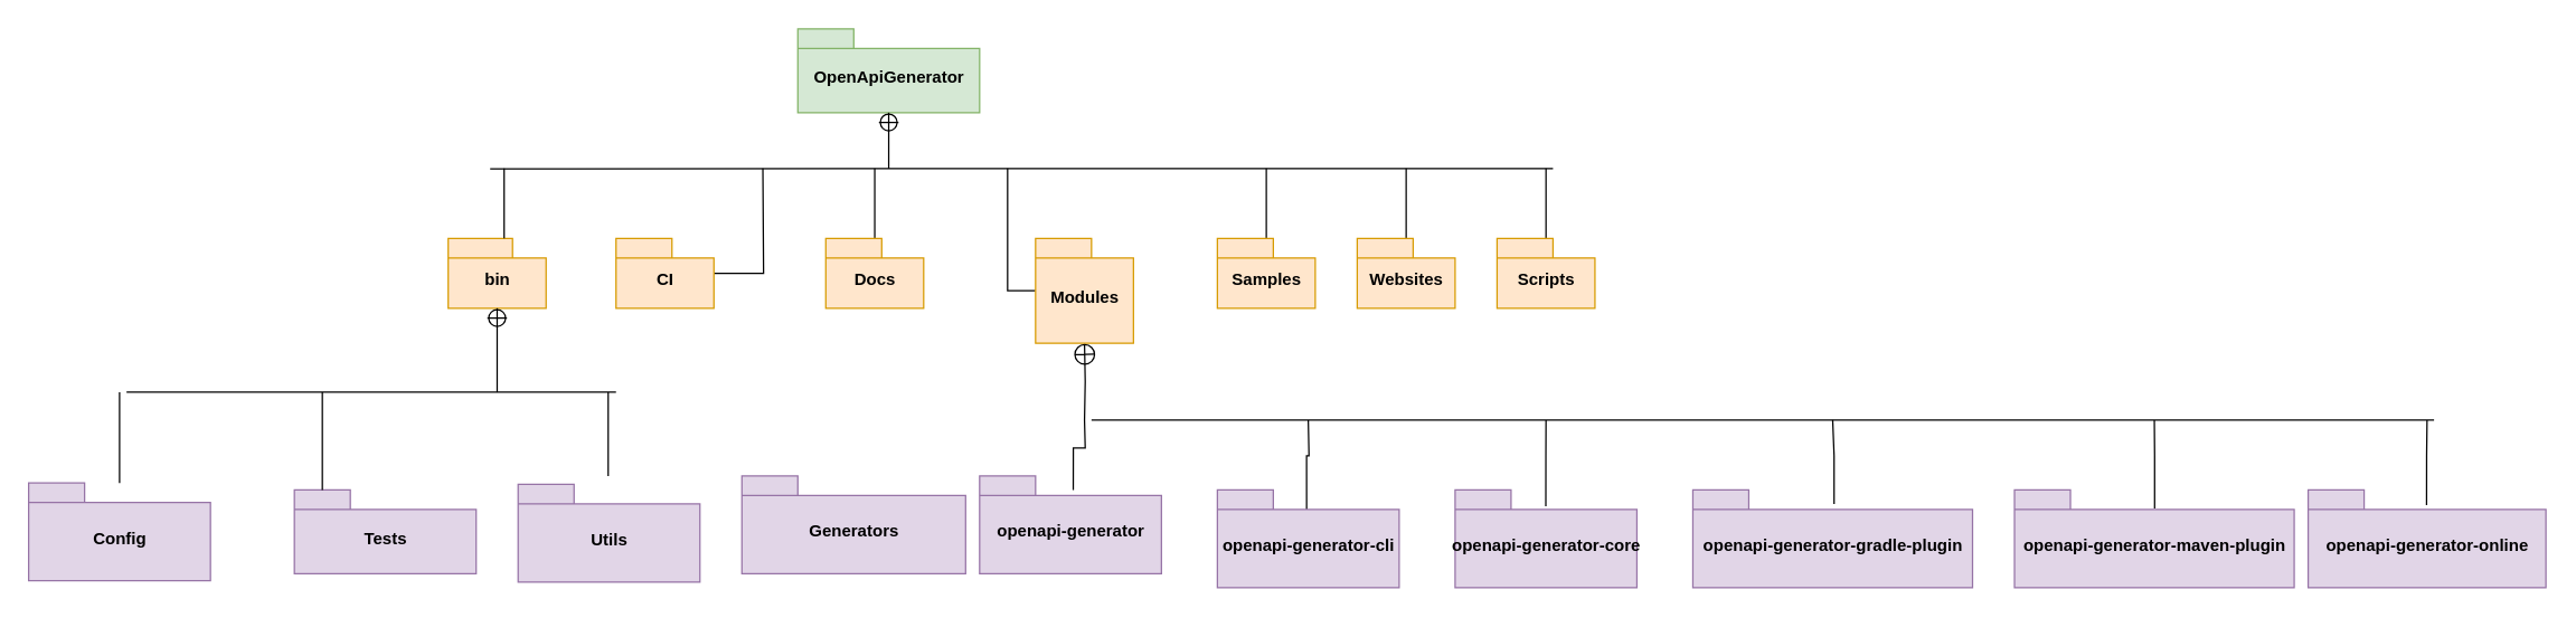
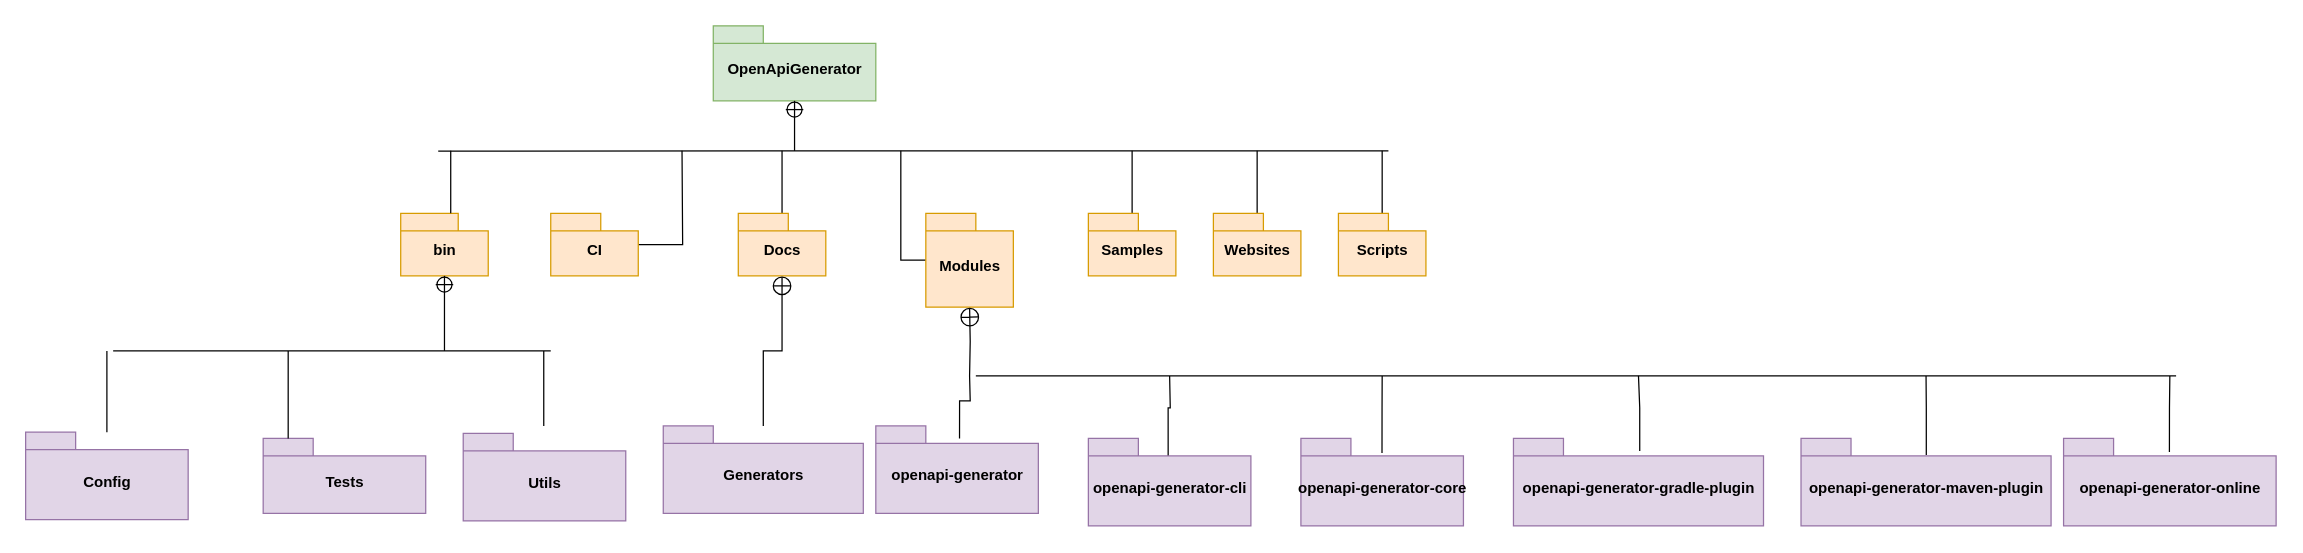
  <mxCell id="0" />
  <mxCell id="1" parent="0" />
  <mxCell id="2" value="bin" style="shape=folder;fontStyle=1;spacingTop=10;tabWidth=46;tabHeight=14;tabPosition=left;html=1;fillColor=#ffe6cc;strokeColor=#d79b00;" vertex="1" parent="1"><mxGeometry x="320" y="170" width="70" height="50" as="geometry" /></mxCell>
  <mxCell id="3" style="edgeStyle=orthogonalEdgeStyle;rounded=0;orthogonalLoop=1;jettySize=auto;html=1;endArrow=none;endFill=0;" edge="1" parent="1" source="4"><mxGeometry relative="1" as="geometry"><mxPoint x="545" y="120" as="targetPoint" /></mxGeometry></mxCell>
  <mxCell id="4" value="CI" style="shape=folder;fontStyle=1;spacingTop=10;tabWidth=40;tabHeight=14;tabPosition=left;html=1;fillColor=#ffe6cc;strokeColor=#d79b00;" vertex="1" parent="1"><mxGeometry y="170" width="70" height="50" as="geometry" x="440" /></mxCell>
  <mxCell id="5" style="edgeStyle=orthogonalEdgeStyle;rounded=0;orthogonalLoop=1;jettySize=auto;html=1;endArrow=none;endFill=0;" edge="1" parent="1" source="6"><mxGeometry relative="1" as="geometry"><mxPoint x="625" y="120" as="targetPoint" /></mxGeometry></mxCell>
  <mxCell id="6" value="Docs" style="shape=folder;fontStyle=1;spacingTop=10;tabWidth=40;tabHeight=14;tabPosition=left;html=1;fillColor=#ffe6cc;strokeColor=#d79b00;" vertex="1" parent="1"><mxGeometry x="590" y="170" width="70" height="50" as="geometry" /></mxCell>
  <mxCell id="7" style="edgeStyle=orthogonalEdgeStyle;rounded=0;orthogonalLoop=1;jettySize=auto;html=1;endArrow=none;endFill=0;" edge="1" parent="1" source="8"><mxGeometry relative="1" as="geometry"><mxPoint x="720" y="120" as="targetPoint" /></mxGeometry></mxCell>
  <mxCell id="8" value="Modules" style="shape=folder;fontStyle=1;spacingTop=10;tabWidth=40;tabHeight=14;tabPosition=left;html=1;fillColor=#ffe6cc;strokeColor=#d79b00;" vertex="1" parent="1"><mxGeometry x="740" y="170" width="70" height="75" as="geometry" /></mxCell>
  <mxCell id="9" style="edgeStyle=orthogonalEdgeStyle;rounded=0;orthogonalLoop=1;jettySize=auto;html=1;endArrow=none;endFill=0;" edge="1" parent="1" source="10"><mxGeometry relative="1" as="geometry"><mxPoint x="905" y="120" as="targetPoint" /></mxGeometry></mxCell>
  <mxCell id="10" value="Samples" style="shape=folder;fontStyle=1;spacingTop=10;tabWidth=40;tabHeight=14;tabPosition=left;html=1;fillColor=#ffe6cc;strokeColor=#d79b00;" vertex="1" parent="1"><mxGeometry x="870" y="170" width="70" height="50" as="geometry" /></mxCell>
  <mxCell id="11" style="edgeStyle=orthogonalEdgeStyle;rounded=0;orthogonalLoop=1;jettySize=auto;html=1;endArrow=none;endFill=0;" edge="1" parent="1" source="12"><mxGeometry relative="1" as="geometry"><mxPoint x="1105" y="120" as="targetPoint" /></mxGeometry></mxCell>
  <mxCell id="12" value="Scripts" style="shape=folder;fontStyle=1;spacingTop=10;tabWidth=40;tabHeight=14;tabPosition=left;html=1;fillColor=#ffe6cc;strokeColor=#d79b00;" vertex="1" parent="1"><mxGeometry x="1070" y="170" width="70" height="50" as="geometry" /></mxCell>
  <mxCell id="13" style="edgeStyle=orthogonalEdgeStyle;rounded=0;orthogonalLoop=1;jettySize=auto;html=1;endArrow=none;endFill=0;" edge="1" parent="1" source="14"><mxGeometry relative="1" as="geometry"><mxPoint x="1005" y="120" as="targetPoint" /></mxGeometry></mxCell>
  <mxCell id="14" value="Websites" style="shape=folder;fontStyle=1;spacingTop=10;tabWidth=40;tabHeight=14;tabPosition=left;html=1;fillColor=#ffe6cc;strokeColor=#d79b00;" vertex="1" parent="1"><mxGeometry x="970" y="170" width="70" height="50" as="geometry" /></mxCell>
  <mxCell id="15" style="edgeStyle=orthogonalEdgeStyle;rounded=0;orthogonalLoop=1;jettySize=auto;html=1;endArrow=none;endFill=0;" edge="1" parent="1" source="16"><mxGeometry relative="1" as="geometry"><mxPoint x="85" y="280" as="targetPoint" /></mxGeometry></mxCell>
  <mxCell id="16" value="Config&lt;span style=&quot;color: rgba(0 , 0 , 0 , 0) ; font-family: monospace ; font-size: 0px ; font-weight: 400&quot;&gt;%3CmxGraphModel%3E%3Croot%3E%3CmxCell%20id%3D%220%22%2F%3E%3CmxCell%20id%3D%221%22%20parent%3D%220%22%2F%3E%3CmxCell%20id%3D%222%22%20value%3D%22bin%22%20style%3D%22shape%3Dfolder%3BfontStyle%3D1%3BspacingTop%3D10%3BtabWidth%3D40%3BtabHeight%3D14%3BtabPosition%3Dleft%3Bhtml%3D1%3B%22%20vertex%3D%221%22%20parent%3D%221%22%3E%3CmxGeometry%20x%3D%2220%22%20y%3D%2260%22%20width%3D%2270%22%20height%3D%2250%22%20as%3D%22geometry%22%2F%3E%3C%2FmxCell%3E%3C%2Froot%3E%3C%2FmxGraphModel%3E&lt;/span&gt;" style="shape=folder;fontStyle=1;spacingTop=10;tabWidth=40;tabHeight=14;tabPosition=left;html=1;fillColor=#e1d5e7;strokeColor=#9673a6;" vertex="1" parent="1"><mxGeometry x="20" y="345" width="130" height="70" as="geometry" /></mxCell>
  <mxCell id="17" value="Tests" style="shape=folder;fontStyle=1;spacingTop=10;tabWidth=40;tabHeight=14;tabPosition=left;html=1;fillColor=#e1d5e7;strokeColor=#9673a6;" vertex="1" parent="1"><mxGeometry x="210" y="350" width="130" height="60" as="geometry" /></mxCell>
  <mxCell id="18" value="Utils" style="shape=folder;fontStyle=1;spacingTop=10;tabWidth=40;tabHeight=14;tabPosition=left;html=1;fillColor=#e1d5e7;strokeColor=#9673a6;" vertex="1" parent="1"><mxGeometry x="370" y="346" width="130" height="70" as="geometry" /></mxCell>
  <mxCell id="19" value="" style="edgeStyle=none;html=1;startArrow=sysMLPackCont;startSize=12;endArrow=none;exitX=0.5;exitY=1;exitDx=0;exitDy=0;exitPerimeter=0;" edge="1" parent="1" source="2"><mxGeometry width="160" relative="1" as="geometry"><mxPoint x="420" y="368.82" as="sourcePoint" /><mxPoint x="355" y="280" as="targetPoint" /></mxGeometry></mxCell>
  <mxCell id="20" value="OpenApiGenerator" style="shape=folder;fontStyle=1;spacingTop=10;tabWidth=40;tabHeight=14;tabPosition=left;html=1;fillColor=#d5e8d4;strokeColor=#82b366;" vertex="1" parent="1"><mxGeometry x="570" y="20" width="130" height="60" as="geometry" /></mxCell>
  <mxCell id="21" value="" style="edgeStyle=none;html=1;startArrow=sysMLPackCont;startSize=12;endArrow=none;exitX=0.5;exitY=1;exitDx=0;exitDy=0;exitPerimeter=0;" edge="1" parent="1" source="20"><mxGeometry width="160" relative="1" as="geometry"><mxPoint x="650" y="90" as="sourcePoint" /><mxPoint x="635" y="120" as="targetPoint" /></mxGeometry></mxCell>
  <mxCell id="22" value="" style="endArrow=none;html=1;" edge="1" parent="1"><mxGeometry width="50" height="50" relative="1" as="geometry"><mxPoint x="90" y="280" as="sourcePoint" /><mxPoint y="280" as="targetPoint" x="440" /></mxGeometry></mxCell>
  <mxCell id="23" value="" style="endArrow=none;html=1;exitX=0;exitY=0;exitDx=20;exitDy=0;exitPerimeter=0;" edge="1" parent="1" source="17"><mxGeometry width="50" height="50" relative="1" as="geometry"><mxPoint x="270" y="370" as="sourcePoint" /><mxPoint x="230" y="280" as="targetPoint" /></mxGeometry></mxCell>
  <mxCell id="24" value="" style="endArrow=none;html=1;exitX=0;exitY=0;exitDx=20;exitDy=0;exitPerimeter=0;" edge="1" parent="1"><mxGeometry width="50" height="50" relative="1" as="geometry"><mxPoint x="434.41" y="340" as="sourcePoint" /><mxPoint x="434.41" y="280" as="targetPoint" /></mxGeometry></mxCell>
  <mxCell id="25" value="" style="endArrow=none;html=1;" edge="1" parent="1"><mxGeometry width="50" height="50" relative="1" as="geometry"><mxPoint x="350" y="120.18" as="sourcePoint" /><mxPoint x="1110" y="120" as="targetPoint" /></mxGeometry></mxCell>
  <mxCell id="26" value="" style="endArrow=none;html=1;exitX=0;exitY=0;exitDx=40;exitDy=0;exitPerimeter=0;" edge="1" parent="1" source="2"><mxGeometry width="50" height="50" relative="1" as="geometry"><mxPoint x="360" y="150" as="sourcePoint" /><mxPoint x="360" y="120" as="targetPoint" /></mxGeometry></mxCell>
+ <mxCell id="27" style="edgeStyle=orthogonalEdgeStyle;rounded=0;orthogonalLoop=1;jettySize=auto;html=1;entryX=0.5;entryY=1;entryDx=0;entryDy=0;entryPerimeter=0;endArrow=circlePlus;endFill=0;" edge="1" parent="1" source="28" target="6"><mxGeometry relative="1" as="geometry" /></mxCell>
  <mxCell id="28" value="Generators" style="shape=folder;fontStyle=1;spacingTop=10;tabWidth=40;tabHeight=14;tabPosition=left;html=1;fillColor=#e1d5e7;strokeColor=#9673a6;" vertex="1" parent="1"><mxGeometry x="530" y="340" width="160" height="70" as="geometry" /></mxCell>
  <mxCell id="29" style="edgeStyle=orthogonalEdgeStyle;rounded=0;orthogonalLoop=1;jettySize=auto;html=1;entryX=0.5;entryY=1;entryDx=0;entryDy=0;entryPerimeter=0;endArrow=circlePlus;endFill=0;" edge="1" parent="1" target="8"><mxGeometry relative="1" as="geometry"><mxPoint x="775" y="300" as="sourcePoint" /></mxGeometry></mxCell>
  <mxCell id="30" style="edgeStyle=orthogonalEdgeStyle;rounded=0;orthogonalLoop=1;jettySize=auto;html=1;endArrow=none;endFill=0;exitX=0.515;exitY=0.144;exitDx=0;exitDy=0;exitPerimeter=0;" edge="1" parent="1" source="31"><mxGeometry relative="1" as="geometry"><mxPoint x="775" y="300" as="targetPoint" /></mxGeometry></mxCell>
  <mxCell id="31" value="openapi-generator" style="shape=folder;fontStyle=1;spacingTop=10;tabWidth=40;tabHeight=14;tabPosition=left;html=1;fillColor=#e1d5e7;strokeColor=#9673a6;" vertex="1" parent="1"><mxGeometry x="700" y="340" width="130" height="70" as="geometry" /></mxCell>
  <mxCell id="32" value="" style="endArrow=none;html=1;" edge="1" parent="1"><mxGeometry width="50" height="50" relative="1" as="geometry"><mxPoint x="780" y="300" as="sourcePoint" /><mxPoint x="1740" y="300" as="targetPoint" /></mxGeometry></mxCell>
  <mxCell id="33" style="edgeStyle=orthogonalEdgeStyle;rounded=0;orthogonalLoop=1;jettySize=auto;html=1;endArrow=none;endFill=0;exitX=0.491;exitY=0.222;exitDx=0;exitDy=0;exitPerimeter=0;" edge="1" parent="1" source="34"><mxGeometry relative="1" as="geometry"><mxPoint x="935" y="300" as="targetPoint" /></mxGeometry></mxCell>
  <mxCell id="34" value="openapi-generator-cli" style="shape=folder;fontStyle=1;spacingTop=10;tabWidth=40;tabHeight=14;tabPosition=left;html=1;fillColor=#e1d5e7;strokeColor=#9673a6;fillOpacity=100;" vertex="1" parent="1"><mxGeometry x="870" y="350" width="130" height="70" as="geometry" /></mxCell>
  <mxCell id="35" style="edgeStyle=orthogonalEdgeStyle;rounded=0;orthogonalLoop=1;jettySize=auto;html=1;endArrow=none;endFill=0;exitX=0.499;exitY=0.166;exitDx=0;exitDy=0;exitPerimeter=0;" edge="1" parent="1" source="36"><mxGeometry relative="1" as="geometry"><mxPoint x="1105" y="300" as="targetPoint" /></mxGeometry></mxCell>
  <mxCell id="36" value="openapi-generator-core" style="shape=folder;fontStyle=1;spacingTop=10;tabWidth=40;tabHeight=14;tabPosition=left;html=1;fillColor=#e1d5e7;strokeColor=#9673a6;" vertex="1" parent="1"><mxGeometry x="1040" y="350" width="130" height="70" as="geometry" /></mxCell>
  <mxCell id="37" style="edgeStyle=orthogonalEdgeStyle;rounded=0;orthogonalLoop=1;jettySize=auto;html=1;endArrow=none;endFill=0;exitX=0.505;exitY=0.144;exitDx=0;exitDy=0;exitPerimeter=0;" edge="1" parent="1" source="38"><mxGeometry relative="1" as="geometry"><mxPoint x="1310" y="300" as="targetPoint" /></mxGeometry></mxCell>
  <mxCell id="38" value="openapi-generator-gradle-plugin" style="shape=folder;fontStyle=1;spacingTop=10;tabWidth=40;tabHeight=14;tabPosition=left;html=1;fillColor=#e1d5e7;strokeColor=#9673a6;" vertex="1" parent="1"><mxGeometry x="1210" y="350" width="200" height="70" as="geometry" /></mxCell>
  <mxCell id="39" style="edgeStyle=orthogonalEdgeStyle;rounded=0;orthogonalLoop=1;jettySize=auto;html=1;endArrow=none;endFill=0;exitX=0.501;exitY=0.189;exitDx=0;exitDy=0;exitPerimeter=0;" edge="1" parent="1" source="40"><mxGeometry relative="1" as="geometry"><mxPoint x="1540" y="300" as="targetPoint" /></mxGeometry></mxCell>
  <mxCell id="40" value="openapi-generator-maven-plugin" style="shape=folder;fontStyle=1;spacingTop=10;tabWidth=40;tabHeight=14;tabPosition=left;html=1;fillColor=#e1d5e7;strokeColor=#9673a6;" vertex="1" parent="1"><mxGeometry x="1440" y="350" width="200" height="70" as="geometry" /></mxCell>
  <mxCell id="41" style="edgeStyle=orthogonalEdgeStyle;rounded=0;orthogonalLoop=1;jettySize=auto;html=1;endArrow=none;endFill=0;exitX=0.498;exitY=0.155;exitDx=0;exitDy=0;exitPerimeter=0;" edge="1" parent="1" source="42"><mxGeometry relative="1" as="geometry"><mxPoint x="1735" y="300" as="targetPoint" /></mxGeometry></mxCell>
  <mxCell id="42" value="openapi-generator-online" style="shape=folder;fontStyle=1;spacingTop=10;tabWidth=40;tabHeight=14;tabPosition=left;html=1;fillColor=#e1d5e7;strokeColor=#9673a6;" vertex="1" parent="1"><mxGeometry x="1650" y="350" width="170" height="70" as="geometry" /></mxCell>
